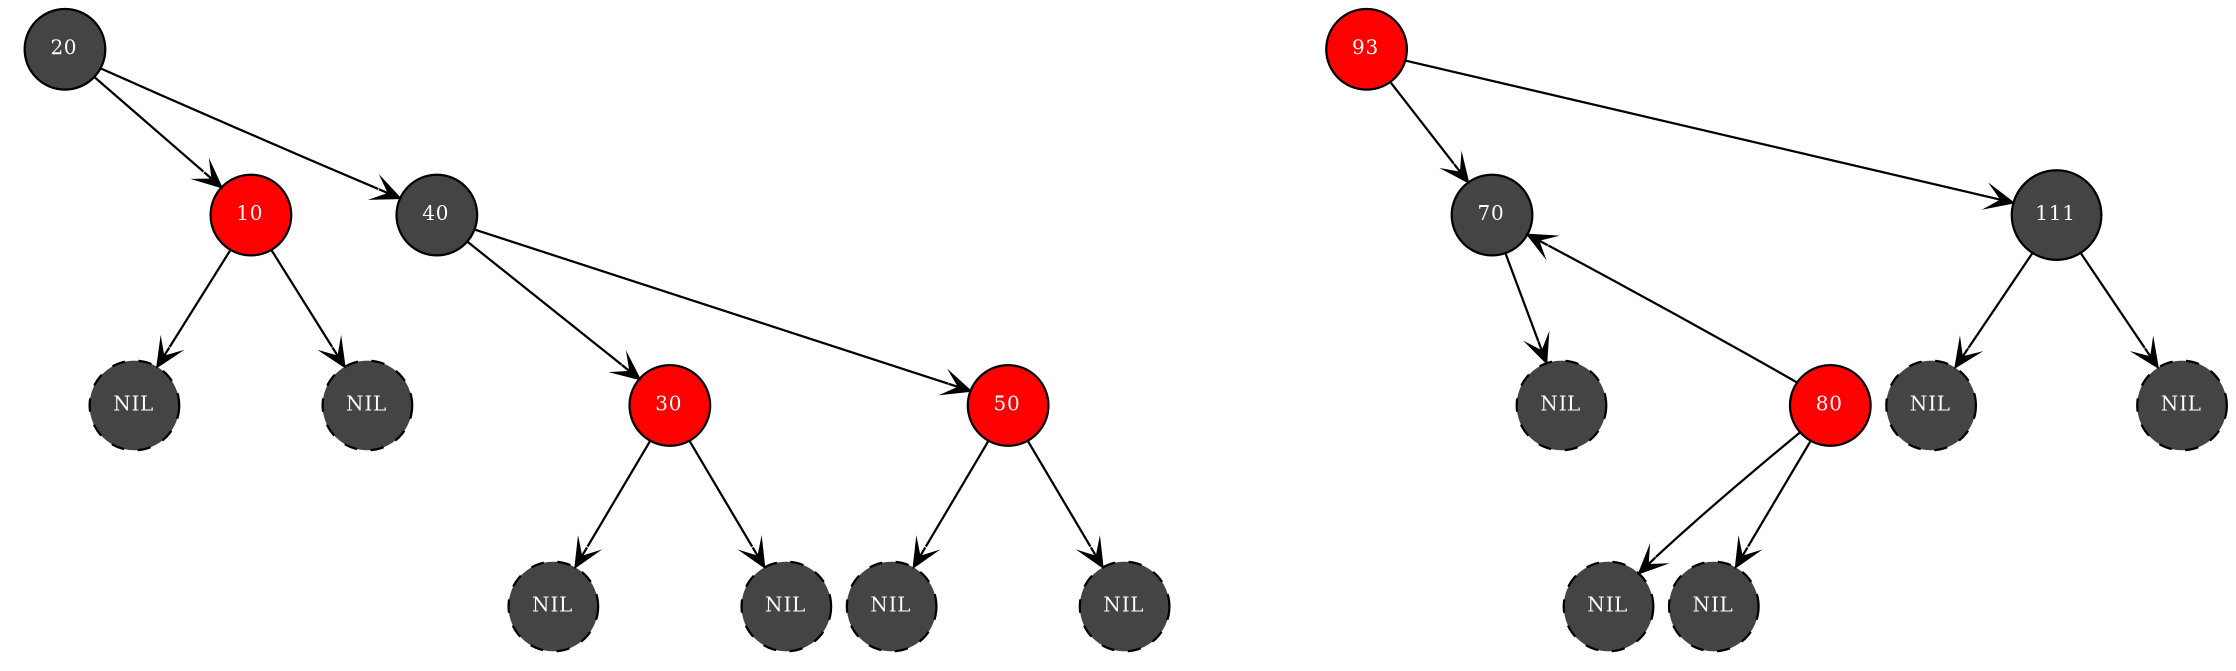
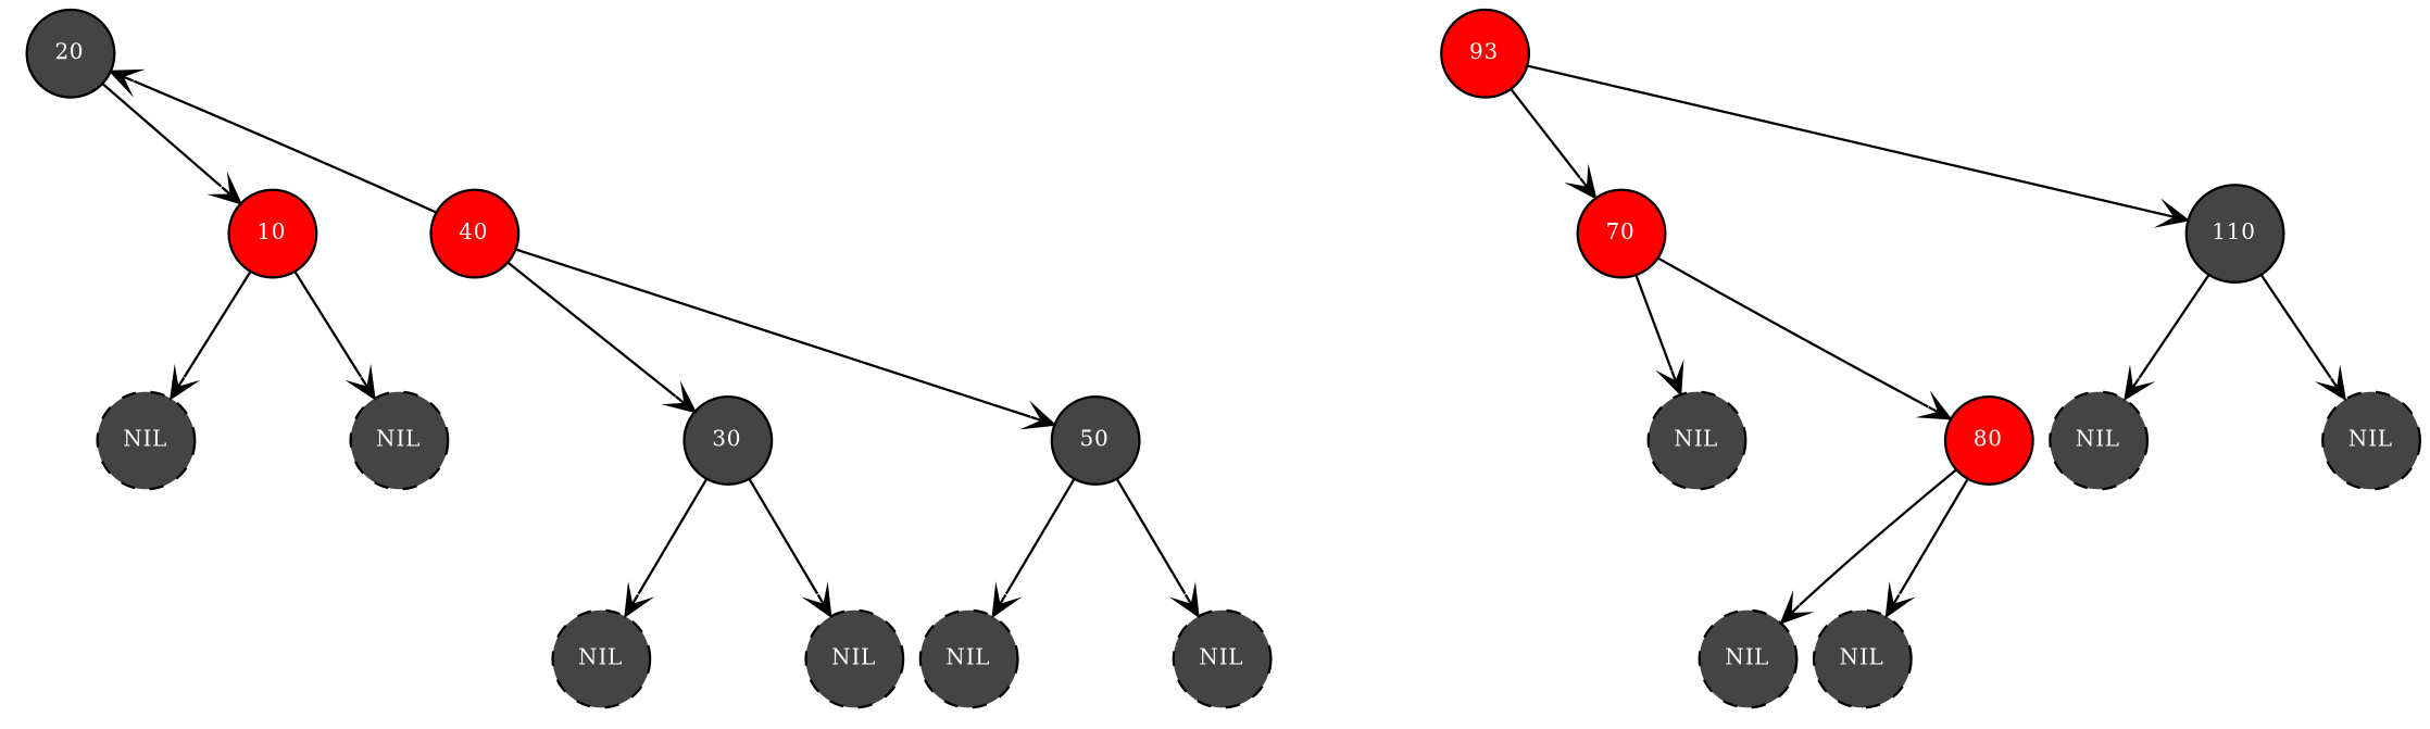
  digraph {
    nodesep=0.1
    node [fillcolor="#444444" fontcolor=white fontsize=9 shape=circle style="dashed,filled"]
    edge [arrowhead=vee]
    h20 [group=20 style=invis width=0]
    n2 [label=NIL]
    h40 [group=40 style=invis width=0]
    h60 [group=60 style=invis width=0]
    n5 [label=NIL]
    h90 [group=90 style=invis width=0]
    h70 [group=70 style=invis width=0]
    n8 [label=NIL]
    20 [group=20 style=filled]
    10 [fillcolor=red group=10 style=filled]
-   40 [group=40 style=filled]
+   40 [fillcolor=red group=40 style=filled]
    n12 [label=NIL]
    h10 [group=10 style=invis width=0]
    n14 [label=NIL]
-   30 [fillcolor=red group=30 style=filled]
-   50 [fillcolor=red group=50 style=filled]
+   30 [group=30 style=filled]
+   50 [group=50 style=filled]
    n17 [fillcolor=red group=90 label=93 style=filled]
-   70 [group=70 style=filled]
-   110 [group=110 style=filled label=111]
+   70 [fillcolor=red group=70 style=filled]
+   110 [group=110 style=filled]
    h30 [group=30 style=invis width=0]
    n21 [label=NIL]
    n22 [label=NIL]
    h50 [group=50 style=invis width=0]
    n24 [label=NIL]
    n25 [label=NIL]
    80 [fillcolor=red group=80 style=filled]
    n27 [label=NIL]
    h110 [group=110 style=invis width=0]
    n29 [label=NIL]
    h80 [group=80 style=invis width=0]
    subgraph sub_1 {
      rank=same
      h20
      n2
      h40
      h60
    }
    subgraph sub_2 {
      rank=same
      n5
      h90
    }
    subgraph sub_3 {
      rank=same
      h70
      n8
    }
    20 -> h20 [style=invis]
    20 -> 10
-   20 -> 40
+   40 -> 20
    10 -> n12
    10 -> h10 [style=invis]
    10 -> n14
    40 -> h40 [style=invis]
    40 -> 30
    40 -> 50
    30 -> n2
    30 -> h30 [style=invis]
    30 -> n21
    50 -> n22
    50 -> h50 [style=invis]
    50 -> n24
    n17 -> h90 [style=invis]
    n17 -> 70
    n17 -> 110
    70 -> h70 [style=invis]
    70 -> n25
-   80 -> 70
+   70 -> 80
    110 -> n27
    110 -> h110 [style=invis]
    110 -> n29
    80 -> n5
    80 -> n8
    80 -> h80 [style=invis]
  }
